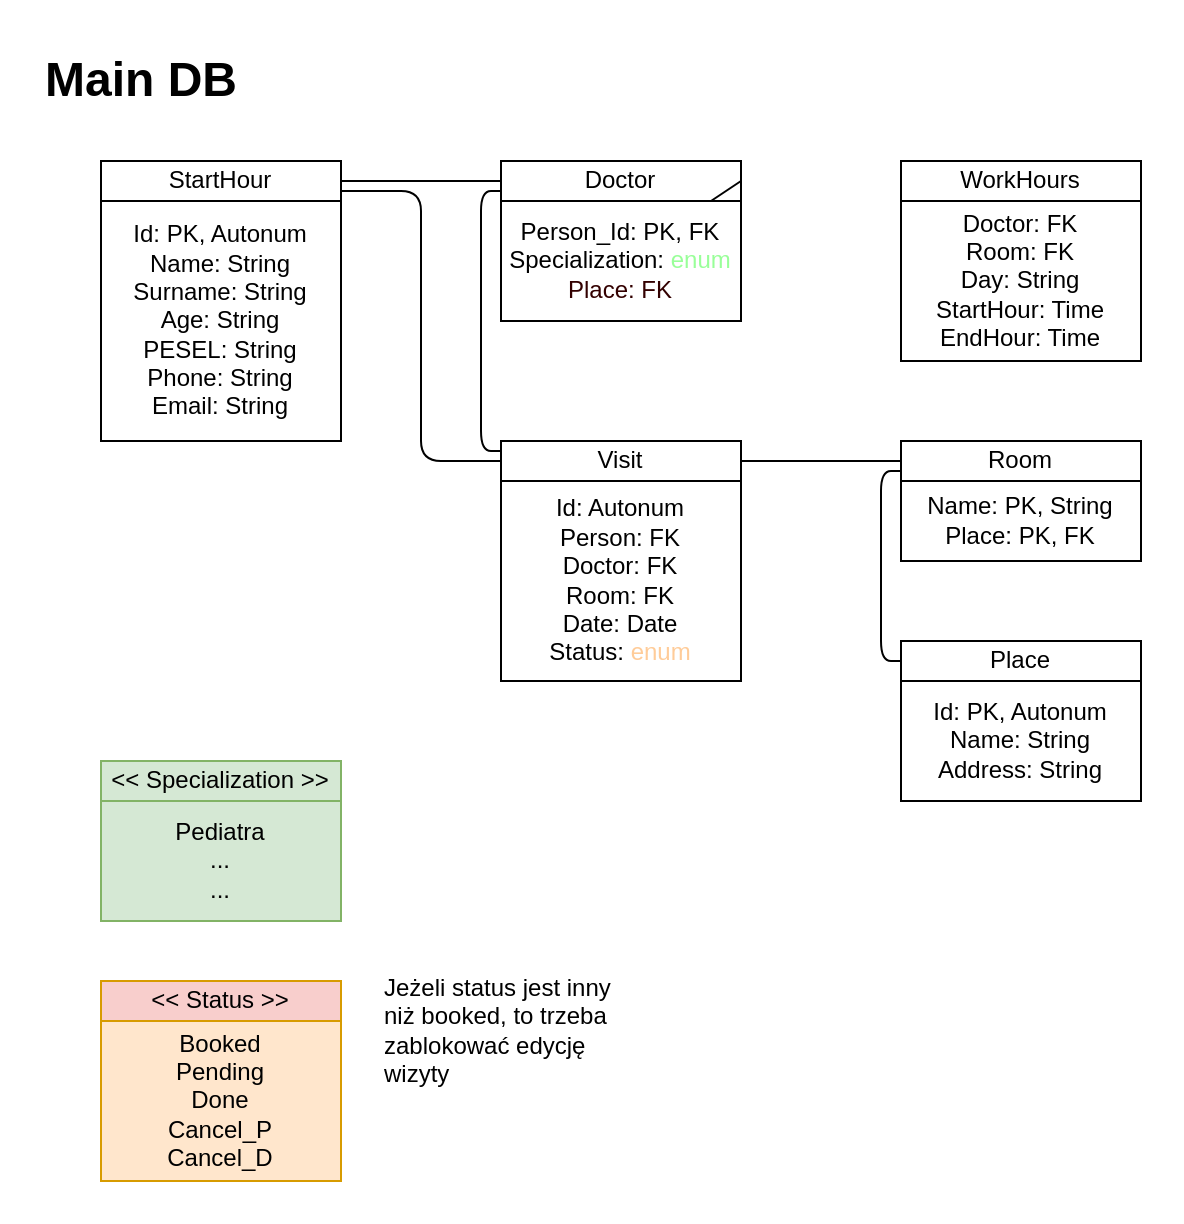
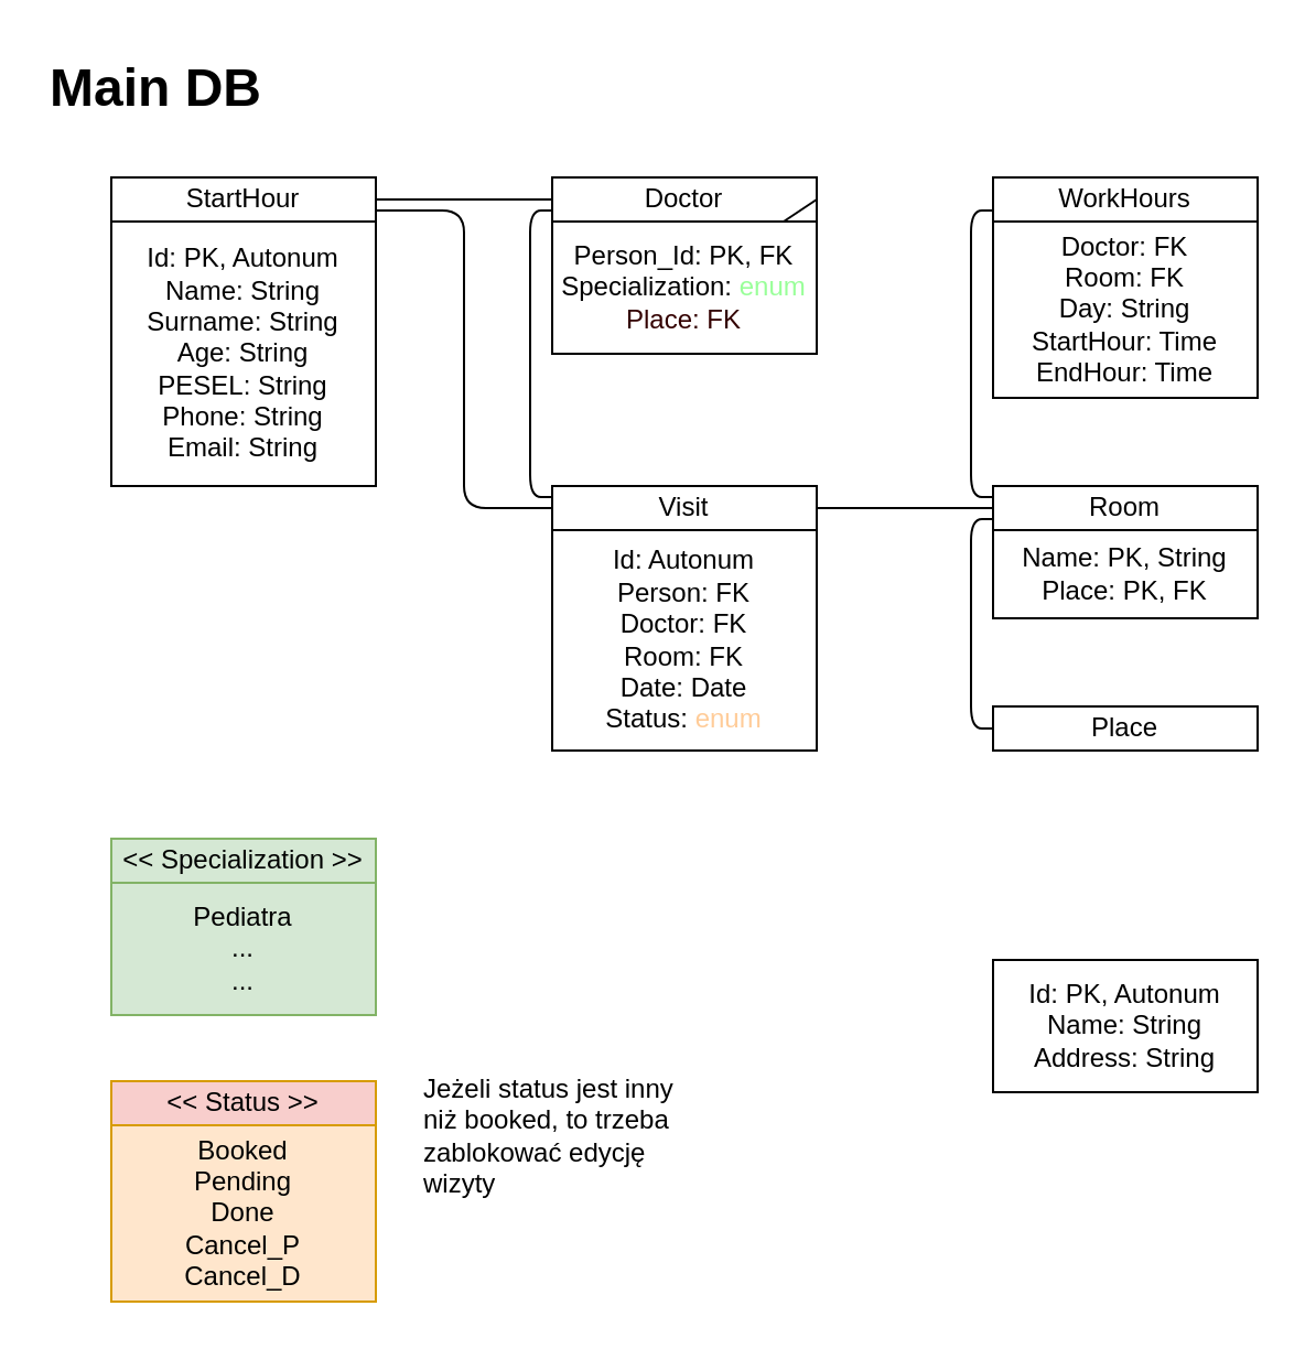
  <mxCell id="0" />
  <mxCell id="1" parent="0" />
  <mxCell id="2" value="Id: PK, Autonum&lt;div&gt;Name: String&lt;/div&gt;&lt;div&gt;Surname: String&lt;/div&gt;&lt;div&gt;Age: String&lt;/div&gt;&lt;div&gt;PESEL: String&lt;/div&gt;&lt;div&gt;Phone: String&lt;/div&gt;&lt;div&gt;Email: String&lt;/div&gt;" style="rounded=0;whiteSpace=wrap;html=1;" vertex="1" parent="1"><mxGeometry x="50" y="100" width="120" height="120" as="geometry" /></mxCell>
  <mxCell id="3" value="StartHour" style="rounded=0;whiteSpace=wrap;html=1;" vertex="1" parent="1"><mxGeometry x="50" y="80" width="120" height="20" as="geometry" /></mxCell>
  <mxCell id="4" value="Person_Id: PK, FK&lt;div&gt;Specialization: &lt;font style=&quot;color: rgb(153, 255, 153);&quot;&gt;enum&lt;/font&gt;&lt;/div&gt;&lt;div&gt;&lt;font style=&quot;color: rgb(51, 0, 0);&quot;&gt;Place: FK&lt;/font&gt;&lt;/div&gt;" style="rounded=0;whiteSpace=wrap;html=1;" vertex="1" parent="1"><mxGeometry x="250" y="100" width="120" height="60" as="geometry" /></mxCell>
  <mxCell id="5" value="Doctor" style="rounded=0;whiteSpace=wrap;html=1;" vertex="1" parent="1"><mxGeometry x="250" y="80" width="120" height="20" as="geometry" /></mxCell>
  <mxCell id="6" value="Visit" style="rounded=0;whiteSpace=wrap;html=1;" vertex="1" parent="1"><mxGeometry x="250" y="220" width="120" height="20" as="geometry" /></mxCell>
  <mxCell id="7" value="Id: Autonum&lt;div&gt;Person: FK&lt;/div&gt;&lt;div&gt;Doctor: FK&lt;/div&gt;&lt;div&gt;Room: FK&lt;/div&gt;&lt;div&gt;Date: Date&lt;/div&gt;&lt;div&gt;Status: &lt;font style=&quot;color: rgb(255, 204, 153);&quot;&gt;enum&lt;/font&gt;&lt;/div&gt;" style="rounded=0;whiteSpace=wrap;html=1;" vertex="1" parent="1"><mxGeometry x="250" y="240" width="120" height="100" as="geometry" /></mxCell>
  <mxCell id="8" value="&amp;lt;&amp;lt; Specialization &amp;gt;&amp;gt;" style="rounded=0;whiteSpace=wrap;html=1;fillColor=#d5e8d4;strokeColor=#82b366;" vertex="1" parent="1"><mxGeometry x="50" y="380" width="120" height="20" as="geometry" /></mxCell>
  <mxCell id="9" value="Pediatra&lt;div&gt;...&lt;/div&gt;&lt;div&gt;...&lt;/div&gt;" style="rounded=0;whiteSpace=wrap;html=1;fillColor=#d5e8d4;strokeColor=#82b366;" vertex="1" parent="1"><mxGeometry x="50" y="400" width="120" height="60" as="geometry" /></mxCell>
  <mxCell id="10" value="&amp;lt;&amp;lt; Status &amp;gt;&amp;gt;" style="rounded=0;whiteSpace=wrap;html=1;fillColor=#f8cecc;strokeColor=#d79b00;" vertex="1" parent="1"><mxGeometry x="50" y="490" width="120" height="20" as="geometry" /></mxCell>
  <mxCell id="11" value="Booked&lt;div&gt;Pending&lt;/div&gt;&lt;div&gt;Done&lt;/div&gt;&lt;div&gt;Cancel_P&lt;/div&gt;&lt;div&gt;Cancel_D&lt;/div&gt;" style="rounded=0;whiteSpace=wrap;html=1;fillColor=#ffe6cc;strokeColor=#d79b00;" vertex="1" parent="1"><mxGeometry x="50" y="510" width="120" height="80" as="geometry" /></mxCell>
  <mxCell id="12" value="Jeżeli status jest inny niż booked, to trzeba zablokować edycję wizyty" style="text;html=1;align=left;verticalAlign=middle;whiteSpace=wrap;rounded=0;" vertex="1" parent="1"><mxGeometry x="190" y="490" width="120" height="50" as="geometry" /></mxCell>
  <mxCell id="13" value="" style="endArrow=none;html=1;exitX=1;exitY=0.5;exitDx=0;exitDy=0;entryX=0;entryY=0.5;entryDx=0;entryDy=0;" edge="1" parent="1" source="3" target="5"><mxGeometry width="50" height="50" relative="1" as="geometry"><mxPoint x="230" y="250" as="sourcePoint" /><mxPoint x="280" y="200" as="targetPoint" /></mxGeometry></mxCell>
  <mxCell id="14" value="Main DB" style="text;strokeColor=none;fillColor=none;html=1;fontSize=24;fontStyle=1;verticalAlign=middle;align=center;" vertex="1" parent="1"><mxGeometry x="20" width="100" height="40" as="geometry" y="20" /></mxCell>
  <mxCell id="15" value="" style="endArrow=none;html=1;entryX=0;entryY=0.5;entryDx=0;entryDy=0;exitX=1;exitY=0.75;exitDx=0;exitDy=0;" edge="1" parent="1" source="3" target="6"><mxGeometry width="50" height="50" relative="1" as="geometry"><mxPoint x="190" y="130" as="sourcePoint" /><mxPoint x="230" y="310" as="targetPoint" /><Array as="points"><mxPoint x="210" y="95" /><mxPoint x="210" y="230" /></Array></mxGeometry></mxCell>
  <mxCell id="16" value="" style="endArrow=none;html=1;entryX=0;entryY=0.25;entryDx=0;entryDy=0;exitX=0;exitY=0.75;exitDx=0;exitDy=0;" edge="1" parent="1" source="5" target="6"><mxGeometry width="50" height="50" relative="1" as="geometry"><mxPoint x="180" y="260" as="sourcePoint" /><mxPoint x="230" y="210" as="targetPoint" /><Array as="points"><mxPoint x="240" y="95" /><mxPoint x="240" y="225" /></Array></mxGeometry></mxCell>
  <mxCell id="17" value="Room" style="rounded=0;whiteSpace=wrap;html=1;" vertex="1" parent="1"><mxGeometry x="450" y="220" width="120" height="20" as="geometry" /></mxCell>
  <mxCell id="18" value="Name: PK, String&lt;div&gt;Place: PK, FK&lt;/div&gt;" style="rounded=0;whiteSpace=wrap;html=1;" vertex="1" parent="1"><mxGeometry x="450" y="240" width="120" height="40" as="geometry" /></mxCell>
  <mxCell id="19" value="Place" style="rounded=0;whiteSpace=wrap;html=1;" vertex="1" parent="1"><mxGeometry x="450" y="320" width="120" height="20" as="geometry" /></mxCell>
- <mxCell id="20" value="&lt;div&gt;Id: PK, Autonum&lt;/div&gt;Name: String&lt;div&gt;Address: String&lt;/div&gt;" style="rounded=0;whiteSpace=wrap;html=1;" vertex="1" parent="1"><mxGeometry x="450" y="340" width="120" height="60" as="geometry" /></mxCell>
+ <mxCell id="20" value="&lt;div&gt;Id: PK, Autonum&lt;/div&gt;Name: String&lt;div&gt;Address: String&lt;/div&gt;" style="rounded=0;whiteSpace=wrap;html=1;" vertex="1" parent="1"><mxGeometry x="450" y="435" width="120" height="60" as="geometry" /></mxCell>
  <mxCell id="21" value="WorkHours" style="rounded=0;whiteSpace=wrap;html=1;" vertex="1" parent="1"><mxGeometry x="450" y="80" width="120" height="20" as="geometry" /></mxCell>
  <mxCell id="22" value="Doctor: FK&lt;div&gt;Room: FK&lt;/div&gt;&lt;div&gt;Day: String&lt;/div&gt;&lt;div&gt;StartHour: Time&lt;/div&gt;&lt;div&gt;EndHour: Time&lt;/div&gt;" style="rounded=0;whiteSpace=wrap;html=1;" vertex="1" parent="1"><mxGeometry x="450" y="100" width="120" height="80" as="geometry" /></mxCell>
  <mxCell id="23" value="" style="endArrow=none;html=1;exitX=1;exitY=0.5;exitDx=0;exitDy=0;" edge="1" parent="1" source="5" target="4"><mxGeometry width="50" height="50" relative="1" as="geometry"><mxPoint x="310" y="440" as="sourcePoint" /><mxPoint x="360" y="390" as="targetPoint" /></mxGeometry></mxCell>
  <mxCell id="24" value="" style="endArrow=none;html=1;entryX=0;entryY=0.5;entryDx=0;entryDy=0;exitX=1;exitY=0.5;exitDx=0;exitDy=0;" edge="1" parent="1" source="6" target="17"><mxGeometry width="50" height="50" relative="1" as="geometry"><mxPoint x="330" y="490" as="sourcePoint" /><mxPoint x="380" y="440" as="targetPoint" /></mxGeometry></mxCell>
  <mxCell id="25" value="" style="endArrow=none;html=1;entryX=0;entryY=0.5;entryDx=0;entryDy=0;exitX=0;exitY=0.75;exitDx=0;exitDy=0;" edge="1" parent="1" source="17" target="19"><mxGeometry width="50" height="50" relative="1" as="geometry"><mxPoint x="390" y="410" as="sourcePoint" /><mxPoint x="440" y="360" as="targetPoint" /><Array as="points"><mxPoint x="440" y="235" /><mxPoint x="440" y="330" /></Array></mxGeometry></mxCell>
+ <mxCell id="26" value="" style="endArrow=none;html=1;entryX=0;entryY=0.75;entryDx=0;entryDy=0;exitX=0;exitY=0.25;exitDx=0;exitDy=0;" edge="1" parent="1" source="17" target="21"><mxGeometry width="50" height="50" relative="1" as="geometry"><mxPoint x="380" y="170" as="sourcePoint" /><mxPoint x="430" y="120" as="targetPoint" /><Array as="points"><mxPoint x="440" y="225" /><mxPoint x="440" y="95" /></Array></mxGeometry></mxCell>
